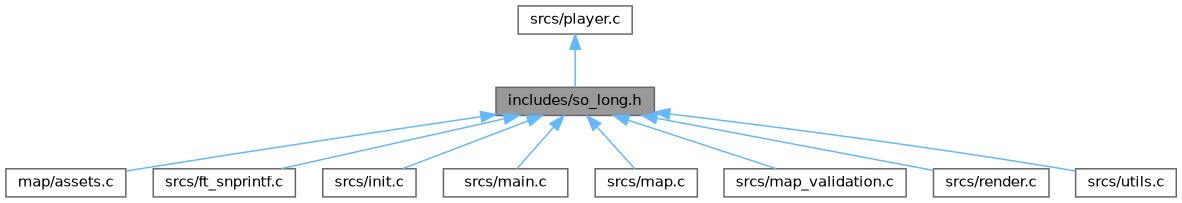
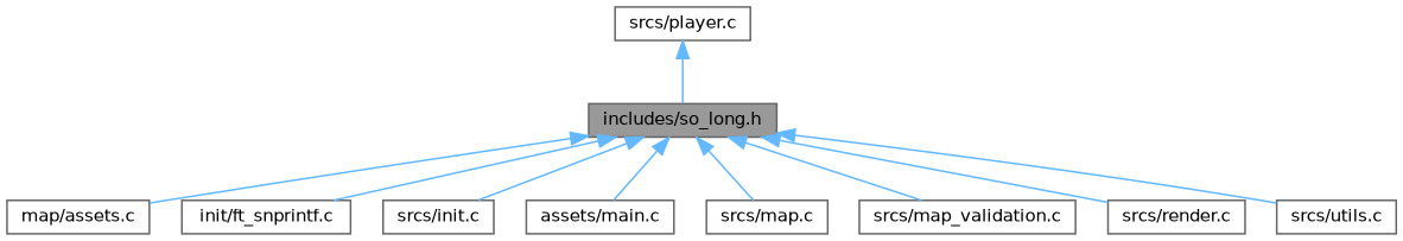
  digraph {
    node [color=grey40 fillcolor=white fontname=Helvetica fontsize=10 shape=box style=filled]
    edge [color=steelblue1 dir=back fontname=Helvetica fontsize=10 labelfontname=Helvetica labelfontsize=10 style=solid]
    n1 [color=gray40 fillcolor=grey60 fontcolor=black height=0.2 label="includes/so_long.h" width=0.4]
    n2 [height=0.2 label="map/assets.c" width=0.4]
-   n3 [height=0.2 label="srcs/ft_snprintf.c" width=0.4]
+   n3 [height=0.2 label="init/ft_snprintf.c" width=0.4]
    n4 [height=0.2 label="srcs/init.c" width=0.4]
-   n5 [height=0.2 label="srcs/main.c" width=0.4]
+   n5 [height=0.2 label="assets/main.c" width=0.4]
    n6 [height=0.2 label="srcs/map.c" width=0.4]
    n7 [height=0.2 label="srcs/map_validation.c" width=0.4]
    n8 [height=0.2 label="srcs/render.c" width=0.4]
    n9 [height=0.2 label="srcs/utils.c" width=0.4]
    n10 [height=0.2 label="srcs/player.c" width=0.4]
    n1 -> n2
    n1 -> n3
    n1 -> n4
    n1 -> n5
    n1 -> n6
    n1 -> n7
    n1 -> n8
    n1 -> n9
    n10 -> n1
  }
